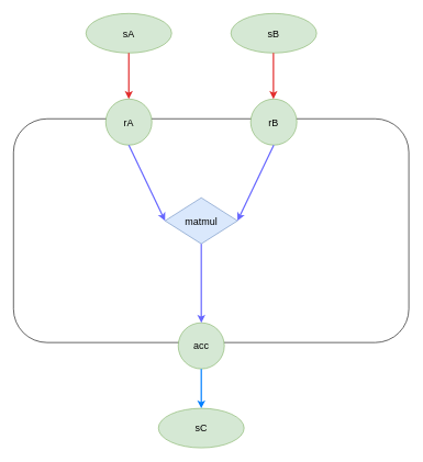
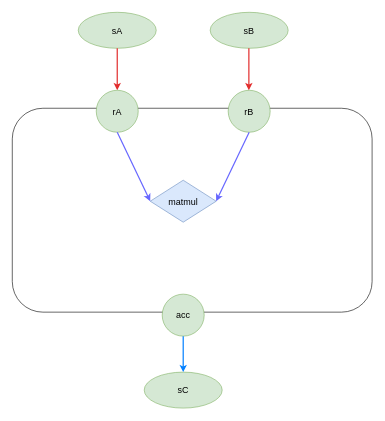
  <mxCell id="0" />
  <mxCell id="1" parent="0" />
  <mxCell id="2" value="&lt;font style=&quot;font-size: 15px;&quot;&gt;sA&lt;/font&gt;" style="shape=ellipse;html=1;dashed=0;whiteSpace=wrap;perimeter=ellipsePerimeter;fillColor=#d5e8d4;strokeColor=#82b366;" vertex="1" parent="1"><mxGeometry x="130" y="20" width="130" height="60" as="geometry" /></mxCell>
  <mxCell id="3" value="&lt;font style=&quot;font-size: 15px;&quot;&gt;sB&lt;/font&gt;" style="shape=ellipse;html=1;dashed=0;whiteSpace=wrap;perimeter=ellipsePerimeter;fillColor=#d5e8d4;strokeColor=#82b366;" vertex="1" parent="1"><mxGeometry x="350" y="20" width="130" height="60" as="geometry" /></mxCell>
  <mxCell id="4" value="" style="endArrow=classic;html=1;rounded=0;exitX=0.5;exitY=1;exitDx=0;exitDy=0;entryX=0.5;entryY=0;entryDx=0;entryDy=0;strokeColor=#E22C2C;strokeWidth=2;" edge="1" parent="1" source="2" target="6"><mxGeometry width="50" height="50" relative="1" as="geometry"><mxPoint x="200" y="170" as="sourcePoint" /><mxPoint x="250" y="120" as="targetPoint" /></mxGeometry></mxCell>
  <mxCell id="5" value="" style="html=1;dashed=0;whiteSpace=wrap;rounded=1;" vertex="1" parent="1"><mxGeometry x="20" y="180" width="600" height="340" as="geometry" /></mxCell>
  <mxCell id="6" value="&lt;font style=&quot;font-size: 15px;&quot;&gt;rA&lt;/font&gt;" style="shape=ellipse;html=1;dashed=0;whiteSpace=wrap;aspect=fixed;perimeter=ellipsePerimeter;fillColor=#d5e8d4;strokeColor=#82b366;" vertex="1" parent="1"><mxGeometry x="160" y="150" width="70" height="70" as="geometry" /></mxCell>
  <mxCell id="7" value="&lt;font style=&quot;font-size: 15px;&quot;&gt;rB&lt;/font&gt;" style="shape=ellipse;html=1;dashed=0;whiteSpace=wrap;aspect=fixed;perimeter=ellipsePerimeter;fillColor=#d5e8d4;strokeColor=#82b366;" vertex="1" parent="1"><mxGeometry x="380" y="150" width="70" height="70" as="geometry" /></mxCell>
  <mxCell id="8" value="" style="endArrow=classic;html=1;rounded=0;exitX=0.5;exitY=1;exitDx=0;exitDy=0;entryX=0.5;entryY=0;entryDx=0;entryDy=0;strokeColor=#e22c2c;strokeWidth=2;" edge="1" parent="1"><mxGeometry width="50" height="50" relative="1" as="geometry"><mxPoint x="414.5" y="80" as="sourcePoint" /><mxPoint x="414.5" y="150" as="targetPoint" /></mxGeometry></mxCell>
  <mxCell id="9" value="&lt;font style=&quot;font-size: 15px;&quot;&gt;matmul&lt;/font&gt;" style="rhombus;whiteSpace=wrap;html=1;fillColor=#dae8fc;strokeColor=#6c8ebf;" vertex="1" parent="1"><mxGeometry x="250" y="300" width="110" height="70" as="geometry" /></mxCell>
  <mxCell id="10" value="" style="endArrow=classic;html=1;rounded=0;exitX=0.5;exitY=1;exitDx=0;exitDy=0;entryX=0;entryY=0.5;entryDx=0;entryDy=0;strokeWidth=2;strokeColor=#6666FF;" edge="1" parent="1" source="6" target="9"><mxGeometry width="50" height="50" relative="1" as="geometry"><mxPoint x="280" y="250" as="sourcePoint" /><mxPoint x="330" y="200" as="targetPoint" /></mxGeometry></mxCell>
  <mxCell id="11" value="" style="endArrow=classic;html=1;rounded=0;exitX=0.5;exitY=1;exitDx=0;exitDy=0;entryX=1;entryY=0.5;entryDx=0;entryDy=0;strokeColor=#6666FF;strokeWidth=2;" edge="1" parent="1" source="7" target="9"><mxGeometry width="50" height="50" relative="1" as="geometry"><mxPoint x="430" y="310" as="sourcePoint" /><mxPoint x="480" y="260" as="targetPoint" /></mxGeometry></mxCell>
  <mxCell id="12" value="&lt;span style=&quot;font-size: 15px;&quot;&gt;acc&lt;/span&gt;" style="shape=ellipse;html=1;dashed=0;whiteSpace=wrap;aspect=fixed;perimeter=ellipsePerimeter;fillColor=#d5e8d4;strokeColor=#82b366;" vertex="1" parent="1"><mxGeometry x="270" y="490" width="70" height="70" as="geometry" /></mxCell>
- <mxCell id="13" value="" style="endArrow=classic;html=1;rounded=0;exitX=0.5;exitY=1;exitDx=0;exitDy=0;entryX=0.5;entryY=0;entryDx=0;entryDy=0;strokeWidth=2;strokeColor=#6666FF;" edge="1" parent="1" source="9" target="12"><mxGeometry width="50" height="50" relative="1" as="geometry"><mxPoint x="360" y="430" as="sourcePoint" /><mxPoint x="410" y="380" as="targetPoint" /></mxGeometry></mxCell>
  <mxCell id="14" value="&lt;font style=&quot;font-size: 15px;&quot;&gt;sC&lt;/font&gt;" style="shape=ellipse;html=1;dashed=0;whiteSpace=wrap;perimeter=ellipsePerimeter;fillColor=#d5e8d4;strokeColor=#82b366;" vertex="1" parent="1"><mxGeometry x="240" y="620" width="130" height="60" as="geometry" /></mxCell>
  <mxCell id="15" value="" style="endArrow=classic;html=1;rounded=0;entryX=0.5;entryY=0;entryDx=0;entryDy=0;strokeWidth=2;strokeColor=#007FFF;fillColor=#b1ddf0;" edge="1" parent="1" target="14"><mxGeometry width="50" height="50" relative="1" as="geometry"><mxPoint x="305" y="560" as="sourcePoint" /><mxPoint x="390" y="530" as="targetPoint" /></mxGeometry></mxCell>
